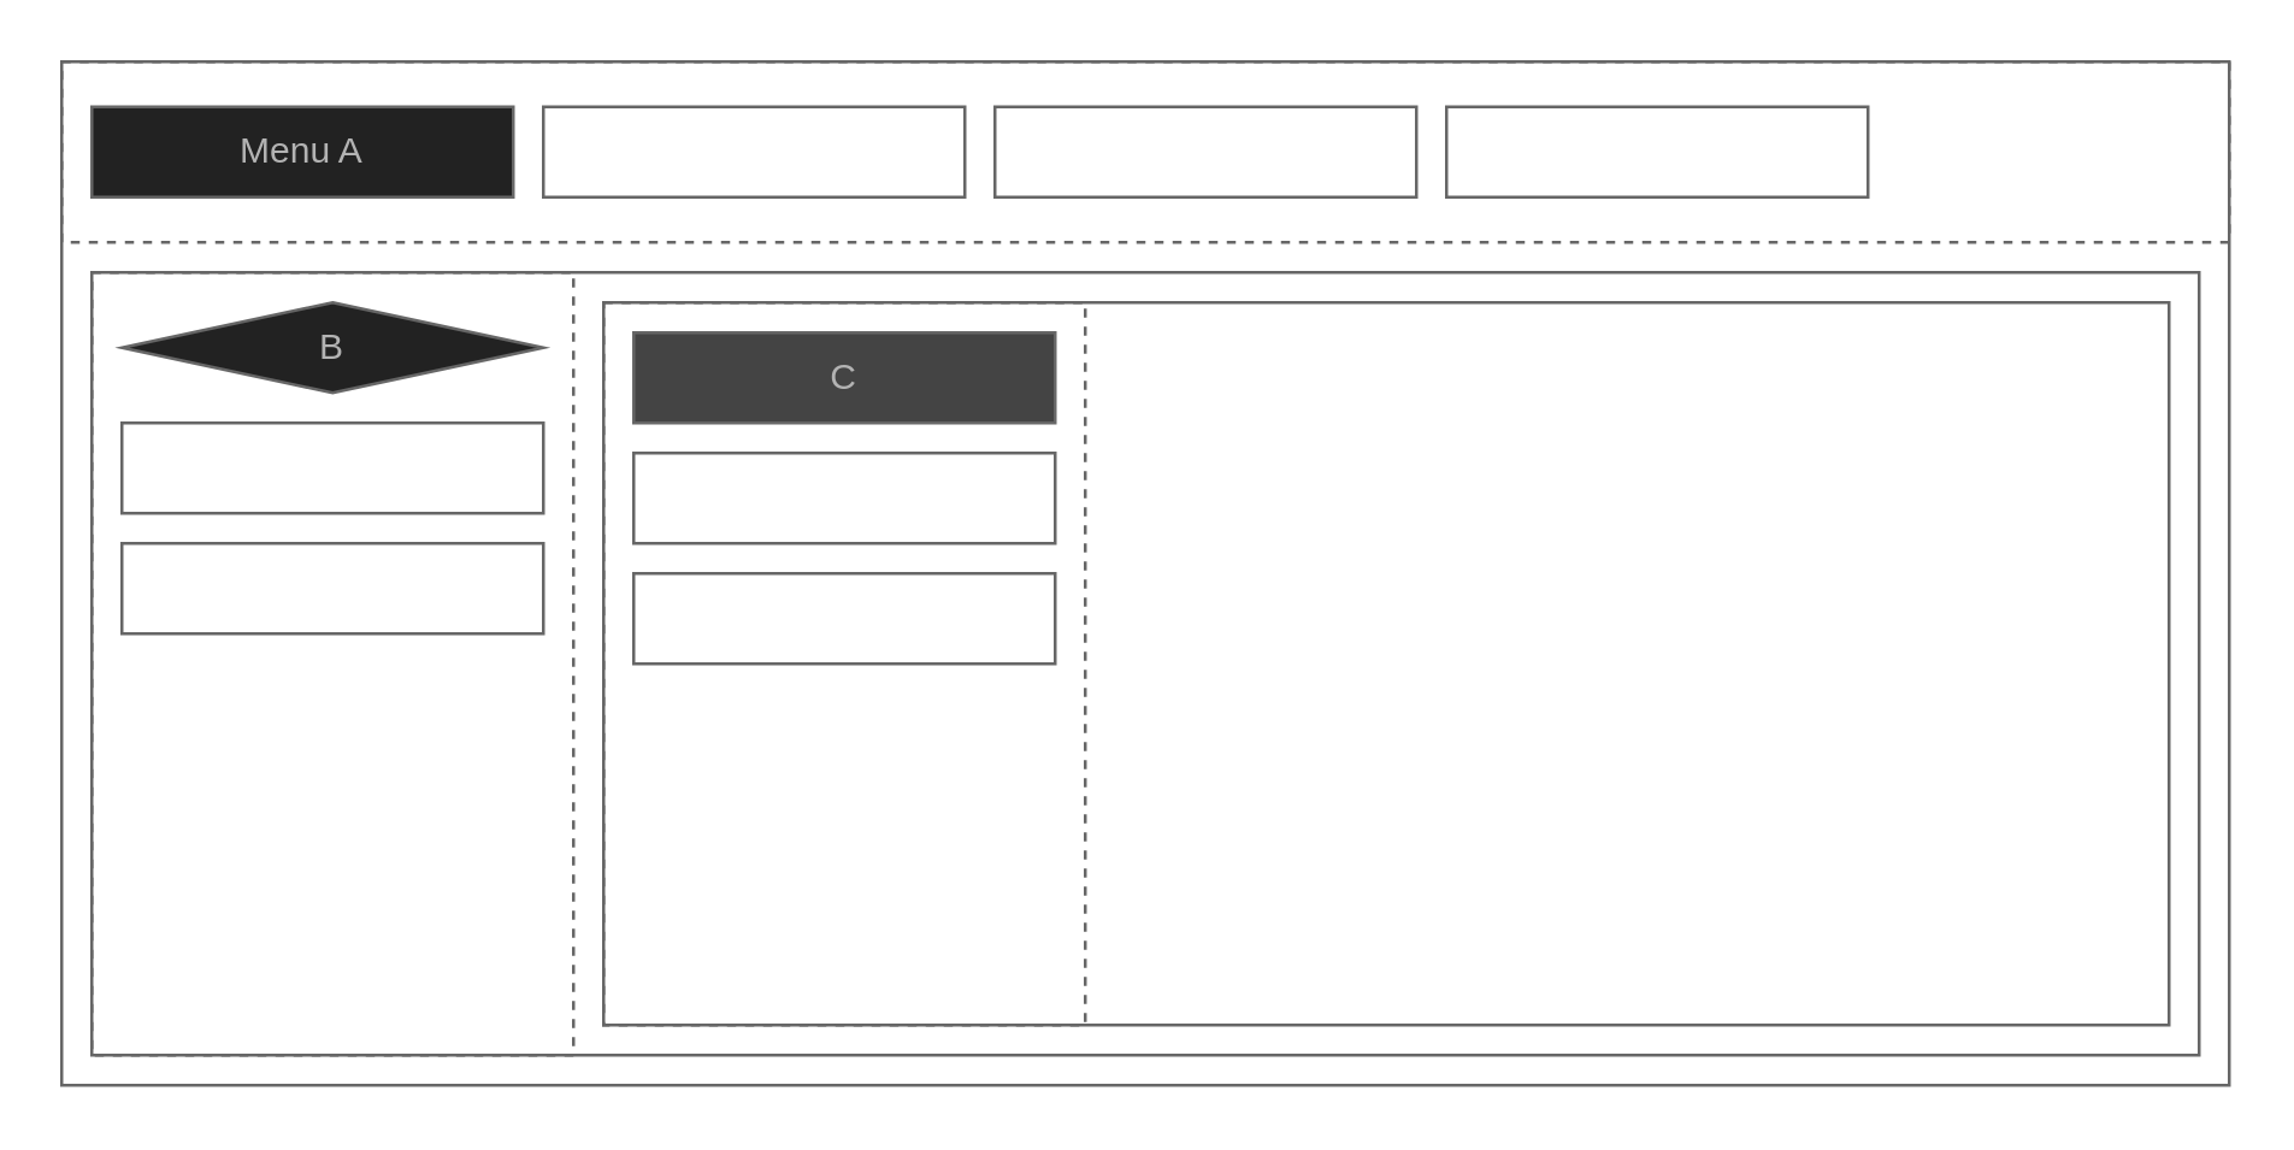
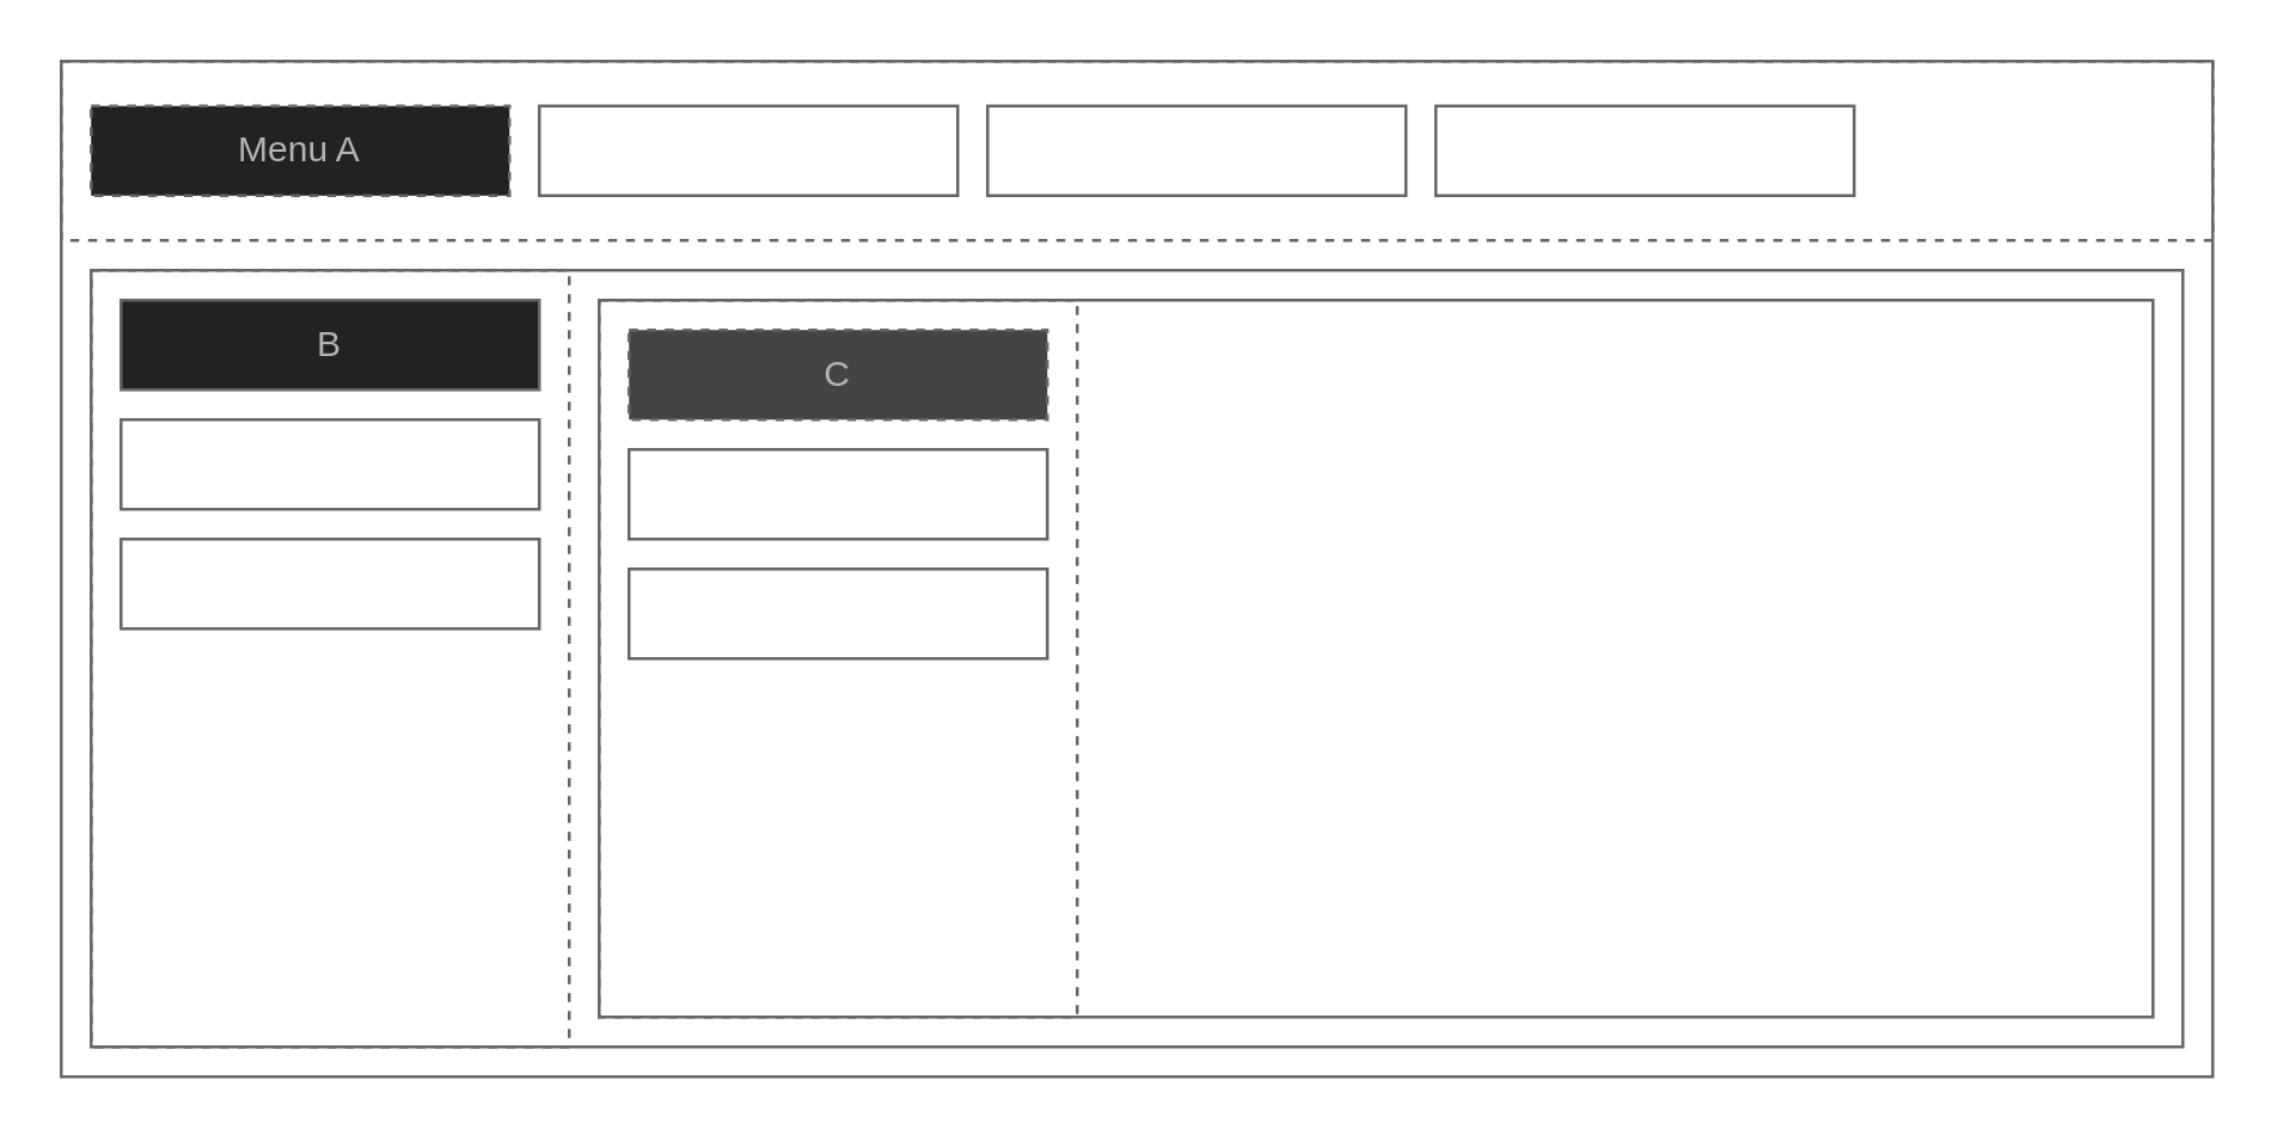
  <mxCell id="0" />
  <mxCell id="1" parent="0" />
  <mxCell id="2" value="" style="rounded=0;whiteSpace=wrap;html=1;fontSize=24;align=left;fillColor=none;strokeColor=#666666;dashed=1;" parent="1" vertex="1"><mxGeometry x="20" y="20" width="720" height="60" as="geometry" /></mxCell>
  <mxCell id="3" value="" style="rounded=0;whiteSpace=wrap;html=1;fontSize=24;align=left;fillColor=none;strokeColor=#666666;" parent="1" vertex="1"><mxGeometry x="20" y="20" width="720" height="340" as="geometry" /></mxCell>
  <mxCell id="4" value="" style="rounded=0;whiteSpace=wrap;html=1;fontSize=24;align=left;fillColor=none;strokeColor=#666666;dashed=1;" parent="1" vertex="1"><mxGeometry x="30" y="90" width="160" height="260" as="geometry" /></mxCell>
  <mxCell id="5" value="" style="rounded=0;whiteSpace=wrap;html=1;fontSize=24;align=left;fillColor=none;strokeColor=#666666;" parent="1" vertex="1"><mxGeometry x="30" y="90" width="700" height="260" as="geometry" /></mxCell>
  <mxCell id="6" value="" style="rounded=0;whiteSpace=wrap;html=1;fontSize=24;align=left;fillColor=none;strokeColor=#666666;" parent="1" vertex="1"><mxGeometry x="200" y="100" width="520" height="240" as="geometry" /></mxCell>
- <mxCell id="7" value="B" style="rhombus;whiteSpace=wrap;html=1;fontSize=12;align=center;fillColor=#222222;strokeColor=#666666;fontColor=#B3B3B3;" parent="1" vertex="1"><mxGeometry x="40" y="100" width="140" height="30" as="geometry" /></mxCell>
+ <mxCell id="7" value="B" style="rounded=0;whiteSpace=wrap;html=1;fontSize=12;align=center;fillColor=#222222;strokeColor=#666666;fontColor=#B3B3B3;" parent="1" vertex="1"><mxGeometry x="40" y="100" width="140" height="30" as="geometry" /></mxCell>
  <mxCell id="8" value="" style="rounded=0;whiteSpace=wrap;html=1;fontSize=12;align=center;fillColor=none;strokeColor=#666666;fontColor=#B3B3B3;" parent="1" vertex="1"><mxGeometry x="40" y="140" width="140" height="30" as="geometry" /></mxCell>
  <mxCell id="9" value="" style="rounded=0;whiteSpace=wrap;html=1;fontSize=12;align=center;fillColor=none;strokeColor=#666666;fontColor=#B3B3B3;" parent="1" vertex="1"><mxGeometry x="40" y="180" width="140" height="30" as="geometry" /></mxCell>
  <mxCell id="10" value="" style="rounded=0;whiteSpace=wrap;html=1;fontSize=12;align=center;fillColor=none;strokeColor=#666666;fontColor=#B3B3B3;" parent="1" vertex="1"><mxGeometry x="210" y="150" width="140" height="30" as="geometry" /></mxCell>
  <mxCell id="11" value="" style="rounded=0;whiteSpace=wrap;html=1;fontSize=12;align=center;fillColor=none;strokeColor=#666666;fontColor=#B3B3B3;" parent="1" vertex="1"><mxGeometry x="210" y="190" width="140" height="30" as="geometry" /></mxCell>
  <mxCell id="12" value="" style="rounded=0;whiteSpace=wrap;html=1;fontSize=24;align=left;fillColor=none;strokeColor=#666666;dashed=1;" parent="1" vertex="1"><mxGeometry x="200" y="100" width="160" height="240" as="geometry" /></mxCell>
- <mxCell id="13" value="Menu A" style="rounded=0;whiteSpace=wrap;html=1;fontSize=12;align=center;fillColor=#222222;strokeColor=#666666;fontColor=#B3B3B3;" vertex="1" parent="1"><mxGeometry x="30" y="35" width="140" height="30" as="geometry" /></mxCell>
+ <mxCell id="13" value="Menu A" style="rounded=0;whiteSpace=wrap;html=1;fontSize=12;align=center;fillColor=#222222;strokeColor=#666666;fontColor=#B3B3B3;dashed=1;" vertex="1" parent="1"><mxGeometry x="30" y="35" width="140" height="30" as="geometry" /></mxCell>
  <mxCell id="14" value="" style="rounded=0;whiteSpace=wrap;html=1;fontSize=12;align=center;fillColor=none;strokeColor=#666666;fontColor=#B3B3B3;" vertex="1" parent="1"><mxGeometry x="180" y="35" width="140" height="30" as="geometry" /></mxCell>
  <mxCell id="15" value="" style="rounded=0;whiteSpace=wrap;html=1;fontSize=12;align=center;fillColor=none;strokeColor=#666666;fontColor=#B3B3B3;" vertex="1" parent="1"><mxGeometry x="330" y="35" width="140" height="30" as="geometry" /></mxCell>
  <mxCell id="16" value="" style="rounded=0;whiteSpace=wrap;html=1;fontSize=12;align=center;fillColor=none;strokeColor=#666666;fontColor=#B3B3B3;" vertex="1" parent="1"><mxGeometry x="480" y="35" width="140" height="30" as="geometry" /></mxCell>
- <mxCell id="17" value="C" style="rounded=0;whiteSpace=wrap;html=1;fontSize=12;align=center;fillColor=#444444;strokeColor=#666666;fontColor=#B3B3B3;" parent="1" vertex="1"><mxGeometry x="210" y="110" width="140" height="30" as="geometry" /></mxCell>
+ <mxCell id="17" value="C" style="rounded=0;whiteSpace=wrap;html=1;fontSize=12;align=center;fillColor=#444444;strokeColor=#666666;fontColor=#B3B3B3;dashed=1;" parent="1" vertex="1"><mxGeometry x="210" y="110" width="140" height="30" as="geometry" /></mxCell>
